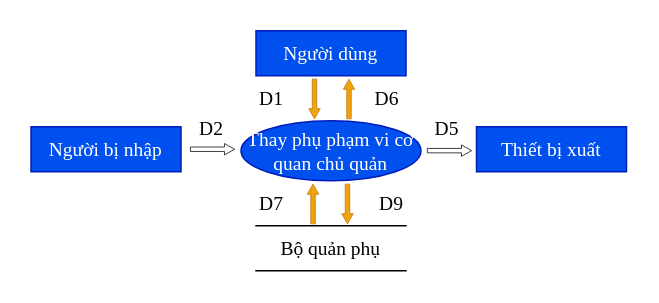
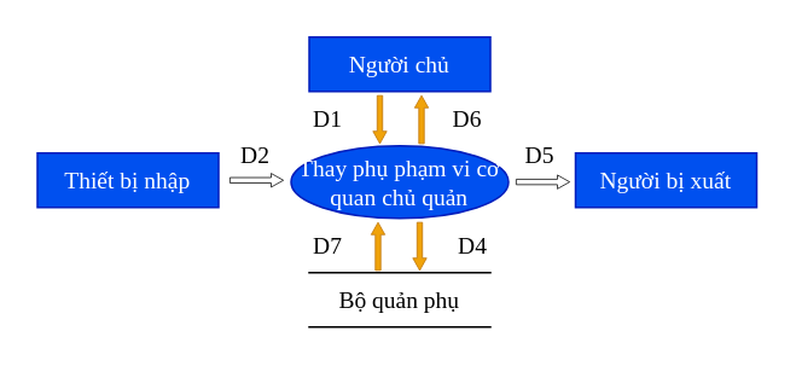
  <mxCell id="0" />
  <mxCell id="1" parent="0" />
  <mxCell id="2" value="&lt;font face=&quot;Times New Roman&quot;&gt;&lt;span style=&quot;font-size: 13px;&quot;&gt;Thay phụ phạm vi cơ&lt;/span&gt;&lt;/font&gt;&lt;div&gt;&lt;font face=&quot;Times New Roman&quot;&gt;&lt;span style=&quot;font-size: 13px;&quot;&gt;quan chủ quản&lt;/span&gt;&lt;/font&gt;&lt;/div&gt;" style="shape=ellipse;html=1;dashed=0;whiteSpace=wrap;perimeter=ellipsePerimeter;fillColor=#0050ef;strokeColor=#001DBC;fontColor=#ffffff;" parent="1" vertex="1"><mxGeometry x="160" y="80" width="120" height="40" as="geometry" /></mxCell>
- <mxCell id="3" value="&lt;font style=&quot;font-size: 13px;&quot; face=&quot;Times New Roman&quot;&gt;Người dùng&lt;/font&gt;" style="html=1;dashed=0;whiteSpace=wrap;fillColor=#0050ef;strokeColor=#001DBC;fontColor=#ffffff;" parent="1" vertex="1"><mxGeometry x="170" y="20" width="100" height="30" as="geometry" /></mxCell>
- <mxCell id="4" value="&lt;font style=&quot;font-size: 13px;&quot; face=&quot;Times New Roman&quot;&gt;Người bị nhập&lt;/font&gt;" style="html=1;dashed=0;whiteSpace=wrap;fillColor=#0050ef;strokeColor=#001DBC;fontColor=#ffffff;" parent="1" vertex="1"><mxGeometry x="20" y="84" width="100" height="30" as="geometry" /></mxCell>
- <mxCell id="5" value="&lt;font style=&quot;font-size: 13px;&quot; face=&quot;Times New Roman&quot;&gt;Thiết bị xuất&lt;/font&gt;" style="html=1;dashed=0;whiteSpace=wrap;fillColor=#0050ef;strokeColor=#001DBC;fontColor=#ffffff;" parent="1" vertex="1"><mxGeometry x="317" y="84" width="100" height="30" as="geometry" /></mxCell>
+ <mxCell id="3" value="&lt;font style=&quot;font-size: 13px;&quot; face=&quot;Times New Roman&quot;&gt;Người chủ&lt;/font&gt;" style="html=1;dashed=0;whiteSpace=wrap;fillColor=#0050ef;strokeColor=#001DBC;fontColor=#ffffff;" parent="1" vertex="1"><mxGeometry x="170" y="20" width="100" height="30" as="geometry" /></mxCell>
+ <mxCell id="4" value="&lt;font style=&quot;font-size: 13px;&quot; face=&quot;Times New Roman&quot;&gt;Thiết bị nhập&lt;/font&gt;" style="html=1;dashed=0;whiteSpace=wrap;fillColor=#0050ef;strokeColor=#001DBC;fontColor=#ffffff;" parent="1" vertex="1"><mxGeometry x="20" y="84" width="100" height="30" as="geometry" /></mxCell>
+ <mxCell id="5" value="&lt;font style=&quot;font-size: 13px;&quot; face=&quot;Times New Roman&quot;&gt;Người bị xuất&lt;/font&gt;" style="html=1;dashed=0;whiteSpace=wrap;fillColor=#0050ef;strokeColor=#001DBC;fontColor=#ffffff;" parent="1" vertex="1"><mxGeometry x="317" y="84" width="100" height="30" as="geometry" /></mxCell>
  <mxCell id="6" value="&lt;font face=&quot;Times New Roman&quot; style=&quot;font-size: 13px;&quot;&gt;Bộ quản phụ&lt;/font&gt;" style="html=1;dashed=0;whiteSpace=wrap;shape=partialRectangle;right=0;left=0;" parent="1" vertex="1"><mxGeometry x="170" y="150" width="100" height="30" as="geometry" /></mxCell>
  <mxCell id="7" value="" style="endArrow=classic;html=1;rounded=0;shape=flexArrow;endWidth=4.136;endSize=2.09;width=2.965;strokeWidth=0.5;" parent="1" edge="1"><mxGeometry width="50" height="50" relative="1" as="geometry"><mxPoint x="284" y="99.92" as="sourcePoint" /><mxPoint x="314" y="99.92" as="targetPoint" /></mxGeometry></mxCell>
  <mxCell id="8" value="" style="endArrow=classic;html=1;rounded=0;shape=flexArrow;endWidth=4.136;endSize=2.09;width=2.965;strokeWidth=0.5;" parent="1" edge="1"><mxGeometry width="50" height="50" relative="1" as="geometry"><mxPoint x="126" y="99" as="sourcePoint" /><mxPoint x="156" y="99" as="targetPoint" /></mxGeometry></mxCell>
  <mxCell id="9" value="" style="endArrow=classic;html=1;rounded=0;shape=flexArrow;endWidth=4.136;endSize=2.09;width=2.965;strokeWidth=0.5;exitX=0.397;exitY=-0.067;exitDx=0;exitDy=0;exitPerimeter=0;fillColor=#f0a30a;strokeColor=#BD7000;" parent="1" edge="1"><mxGeometry width="50" height="50" relative="1" as="geometry"><mxPoint x="208" y="148.99" as="sourcePoint" /><mxPoint x="208" y="122" as="targetPoint" /></mxGeometry></mxCell>
  <mxCell id="10" value="" style="endArrow=classic;html=1;rounded=0;shape=flexArrow;endWidth=4.136;endSize=2.09;width=2.965;strokeWidth=0.5;exitX=0.397;exitY=-0.067;exitDx=0;exitDy=0;exitPerimeter=0;fillColor=#f0a30a;strokeColor=#BD7000;" parent="1" edge="1"><mxGeometry width="50" height="50" relative="1" as="geometry"><mxPoint x="231" y="122" as="sourcePoint" /><mxPoint x="231" y="148.99" as="targetPoint" /></mxGeometry></mxCell>
  <mxCell id="11" value="" style="endArrow=classic;html=1;rounded=0;shape=flexArrow;endWidth=4.136;endSize=2.09;width=2.965;strokeWidth=0.5;exitX=0.397;exitY=-0.067;exitDx=0;exitDy=0;exitPerimeter=0;fillColor=#f0a30a;strokeColor=#BD7000;" parent="1" edge="1"><mxGeometry width="50" height="50" relative="1" as="geometry"><mxPoint x="209" y="52" as="sourcePoint" /><mxPoint x="209" y="78.99" as="targetPoint" /></mxGeometry></mxCell>
  <mxCell id="12" value="" style="endArrow=classic;html=1;rounded=0;shape=flexArrow;endWidth=4.136;endSize=2.09;width=2.965;strokeWidth=0.5;exitX=0.397;exitY=-0.067;exitDx=0;exitDy=0;exitPerimeter=0;fillColor=#f0a30a;strokeColor=#BD7000;" parent="1" edge="1"><mxGeometry width="50" height="50" relative="1" as="geometry"><mxPoint x="232" y="78.99" as="sourcePoint" /><mxPoint x="232" y="52" as="targetPoint" /></mxGeometry></mxCell>
  <mxCell id="13" value="&lt;font face=&quot;Times New Roman&quot; style=&quot;font-size: 13px;&quot;&gt;D1&lt;/font&gt;" style="text;html=1;align=center;verticalAlign=middle;resizable=0;points=[];autosize=1;strokeColor=none;fillColor=none;" parent="1" vertex="1"><mxGeometry x="160" y="50" width="40" height="30" as="geometry" /></mxCell>
  <mxCell id="14" value="&lt;font face=&quot;Times New Roman&quot; style=&quot;font-size: 13px;&quot;&gt;D6&lt;/font&gt;" style="text;html=1;align=center;verticalAlign=middle;resizable=0;points=[];autosize=1;strokeColor=none;fillColor=none;" parent="1" vertex="1"><mxGeometry x="237" y="50" width="40" height="30" as="geometry" /></mxCell>
  <mxCell id="15" value="&lt;font face=&quot;Times New Roman&quot; style=&quot;font-size: 13px;&quot;&gt;D2&lt;/font&gt;" style="text;html=1;align=center;verticalAlign=middle;resizable=0;points=[];autosize=1;strokeColor=none;fillColor=none;" parent="1" vertex="1"><mxGeometry x="120" y="70" width="40" height="30" as="geometry" /></mxCell>
  <mxCell id="16" value="&lt;font face=&quot;Times New Roman&quot; style=&quot;font-size: 13px;&quot;&gt;D7&lt;/font&gt;" style="text;html=1;align=center;verticalAlign=middle;resizable=0;points=[];autosize=1;strokeColor=none;fillColor=none;" parent="1" vertex="1"><mxGeometry x="160" y="120" width="40" height="30" as="geometry" /></mxCell>
- <mxCell id="17" value="&lt;font face=&quot;Times New Roman&quot; style=&quot;font-size: 13px;&quot;&gt;D9&lt;/font&gt;" style="text;html=1;align=center;verticalAlign=middle;resizable=0;points=[];autosize=1;strokeColor=none;fillColor=none;" parent="1" vertex="1"><mxGeometry x="240" y="120" width="40" height="30" as="geometry" /></mxCell>
+ <mxCell id="17" value="&lt;font face=&quot;Times New Roman&quot; style=&quot;font-size: 13px;&quot;&gt;D4&lt;/font&gt;" style="text;html=1;align=center;verticalAlign=middle;resizable=0;points=[];autosize=1;strokeColor=none;fillColor=none;" parent="1" vertex="1"><mxGeometry x="240" y="120" width="40" height="30" as="geometry" /></mxCell>
  <mxCell id="18" value="&lt;font face=&quot;Times New Roman&quot; style=&quot;font-size: 13px;&quot;&gt;D5&lt;/font&gt;" style="text;html=1;align=center;verticalAlign=middle;resizable=0;points=[];autosize=1;strokeColor=none;fillColor=none;" parent="1" vertex="1"><mxGeometry x="277" y="70" width="40" height="30" as="geometry" /></mxCell>
